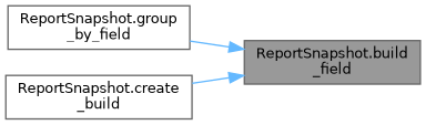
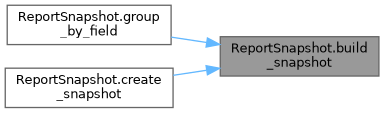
  digraph {
    rankdir=RL
    node [color=grey40 fillcolor=white fontname=Helvetica fontsize=10 shape=box style=filled]
    edge [color=steelblue1 dir=back fontname=Helvetica fontsize=10 labelfontname=Helvetica labelfontsize=10 style=solid]
-   n1 [color=gray40 fillcolor=grey60 fontcolor=black height=0.2 label="ReportSnapshot.build\l_field" width=0.4]
+   n1 [color=gray40 fillcolor=grey60 fontcolor=black height=0.2 label="ReportSnapshot.build\l_snapshot" width=0.4]
    n2 [height=0.2 label="ReportSnapshot.group\l_by_field" width=0.4]
-   n3 [height=0.2 label="ReportSnapshot.create\l_build" width=0.4]
+   n3 [height=0.2 label="ReportSnapshot.create\l_snapshot" width=0.4]
    n1 -> n2
    n1 -> n3
  }
